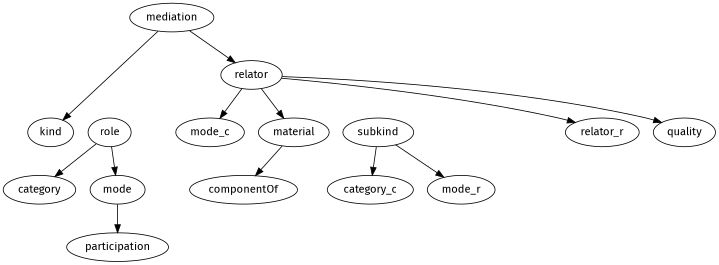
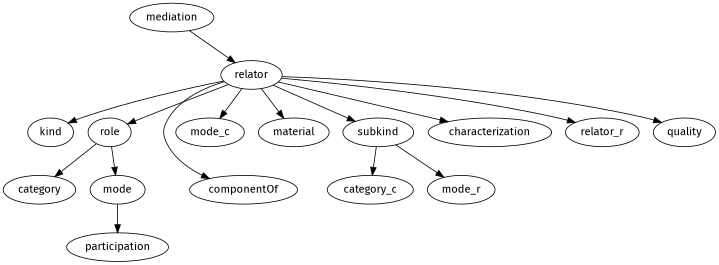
  strict digraph {
    fontname="Fira Sans"
    node [fontname="Fira Sans"]
    edge [fontname="Fira Sans"]
    mediation
    relator
    role
    kind
    componentOf
    n6 [label=mode_c]
    material
    subkind
+   characterization
    n10 [label=relator_r]
    quality
    category
    mode
    n14 [label=category_c]
    n15 [label=mode_r]
    participation
    mediation -> relator
-   mediation -> kind
-   material -> componentOf
+   relator -> role
+   relator -> kind
+   relator -> componentOf
    relator -> n6
    relator -> material
+   relator -> subkind
+   relator -> characterization
    relator -> n10
    relator -> quality
    role -> category
    role -> mode
    subkind -> n14
    subkind -> n15
    mode -> participation
  }
